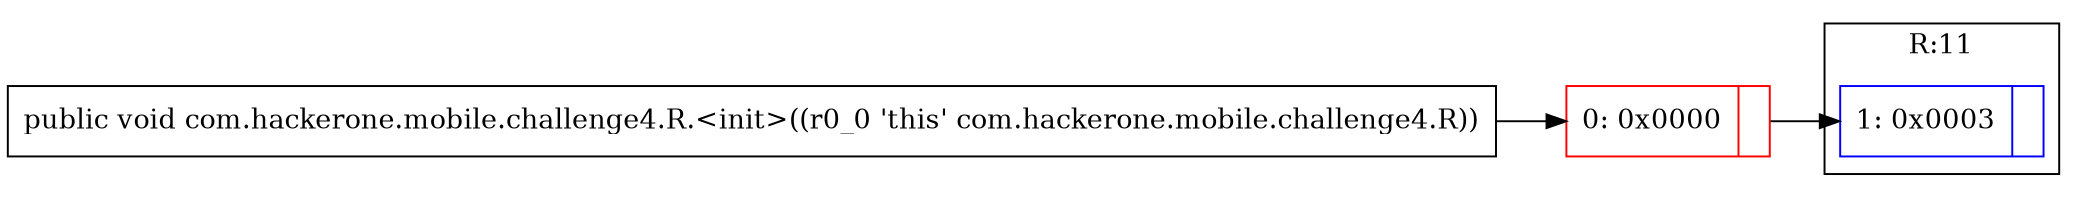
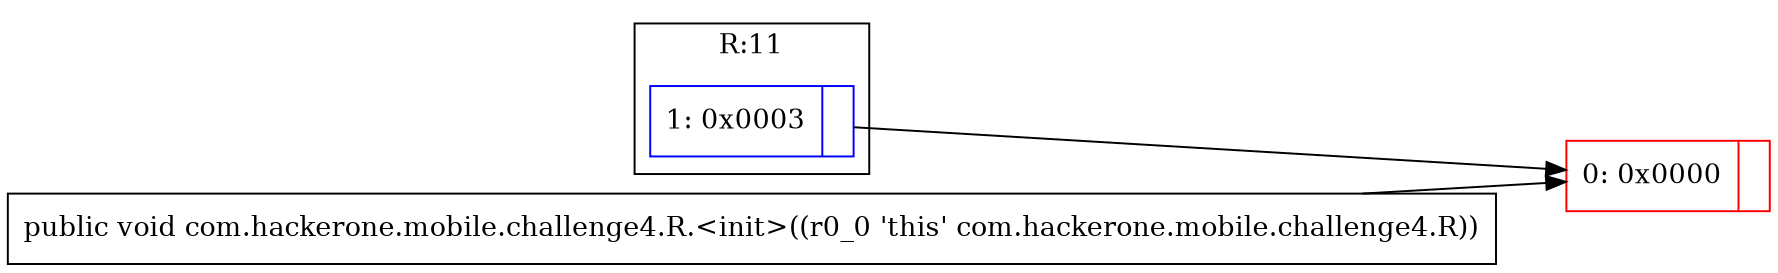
  digraph {
    rankdir=LR
    node [shape=record]
    n1 [color=blue label="{1\:\ 0x0003|\l}"]
    n2 [color=red label="{0\:\ 0x0000|\l}"]
    n3 [label="{public void com.hackerone.mobile.challenge4.R.\<init\>((r0_0 'this' com.hackerone.mobile.challenge4.R)) }"]
    subgraph cluster_1 {
      label="R:11"
      n1
    }
-   n2 -> n1
+   n1 -> n2
    n3 -> n2
  }
